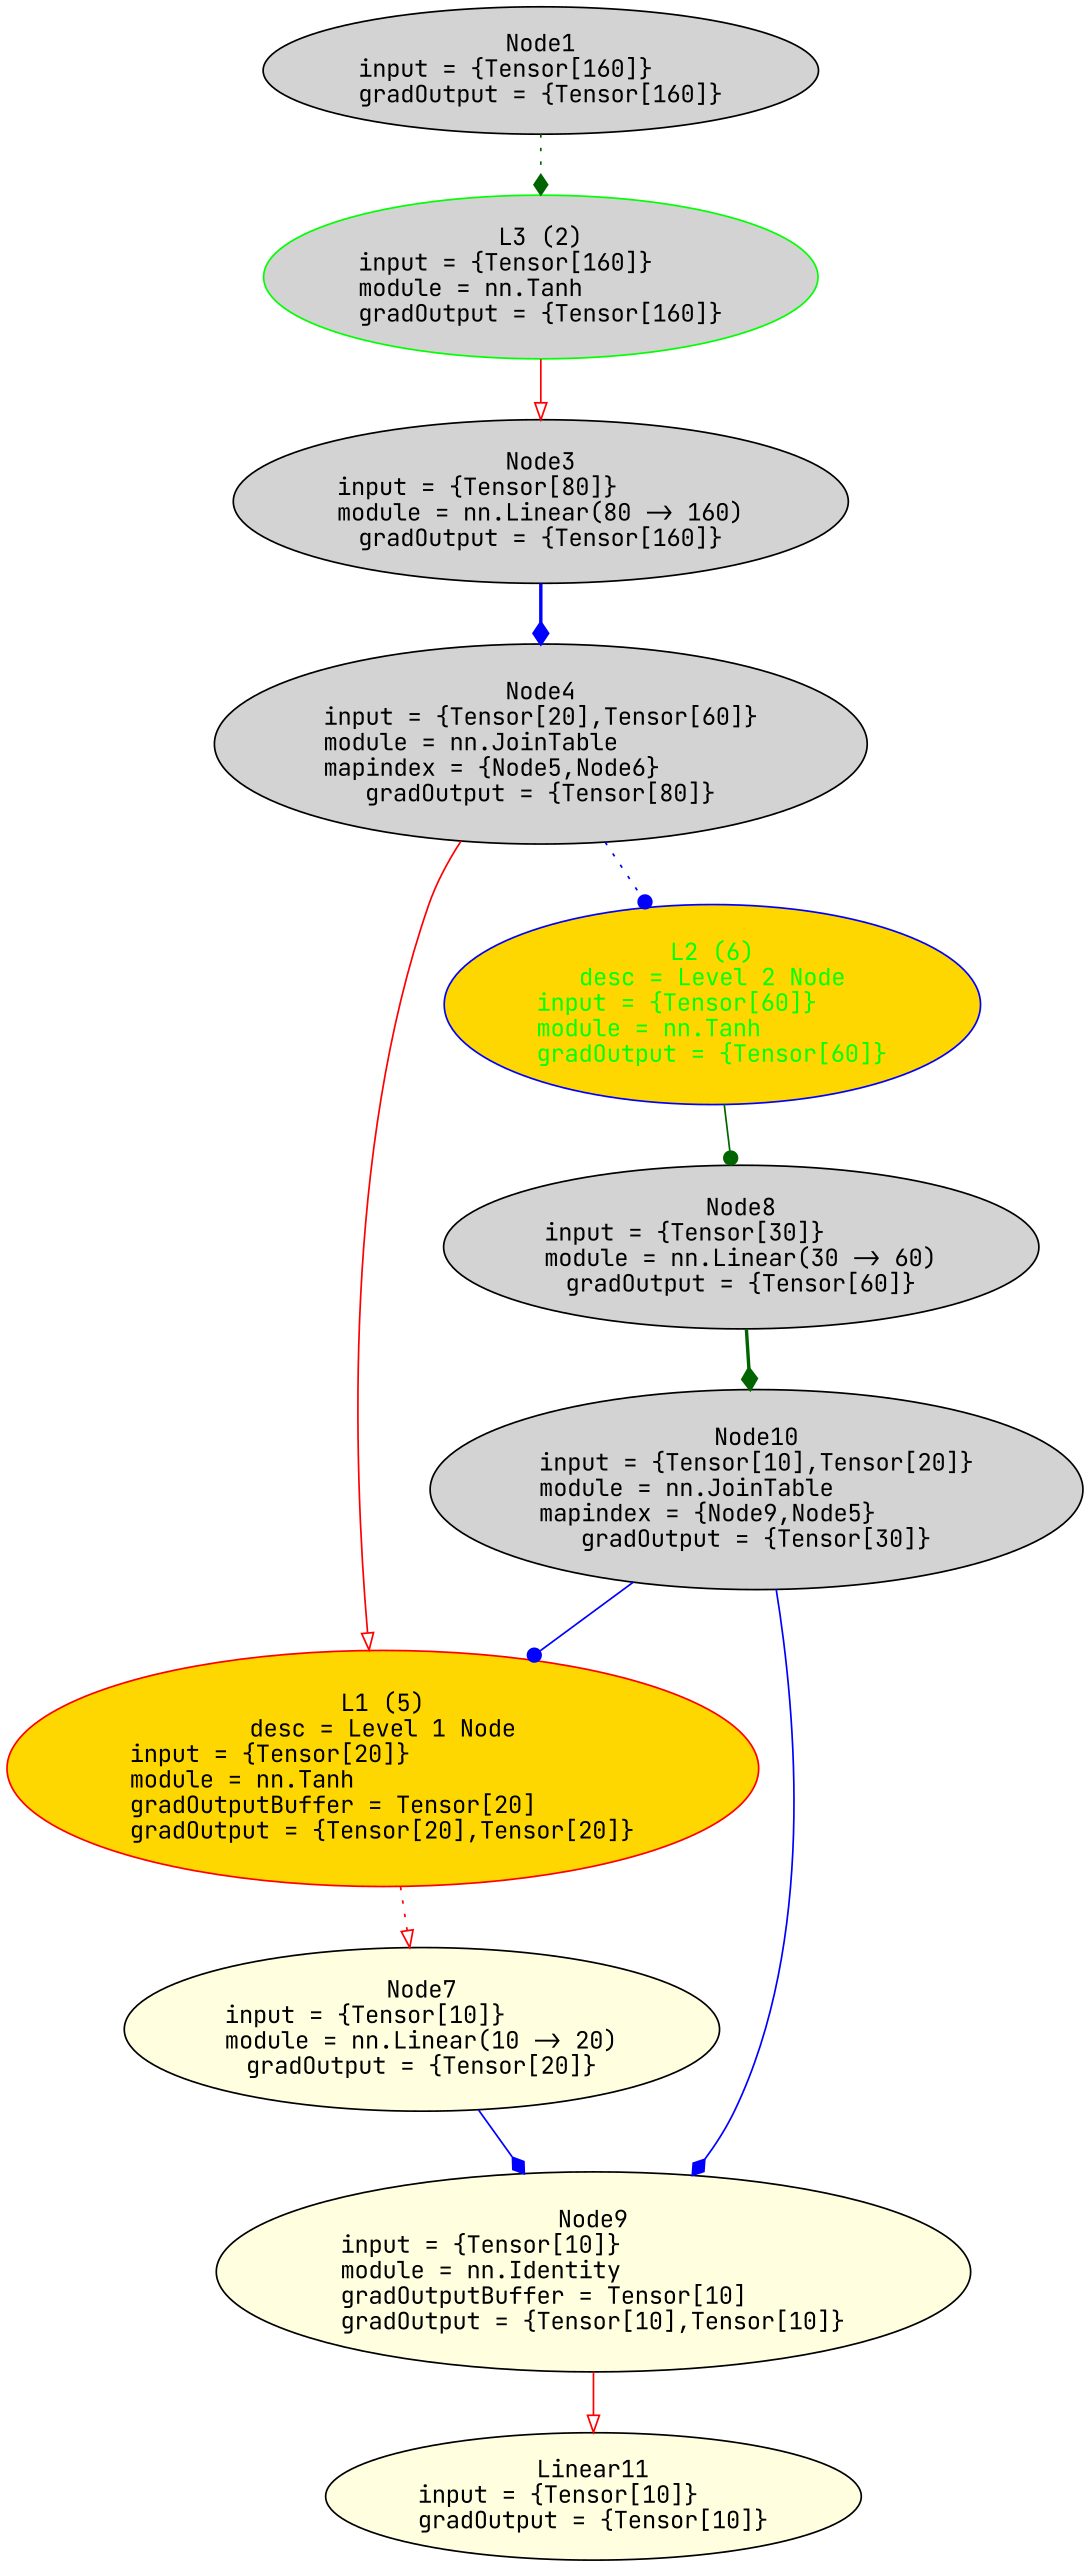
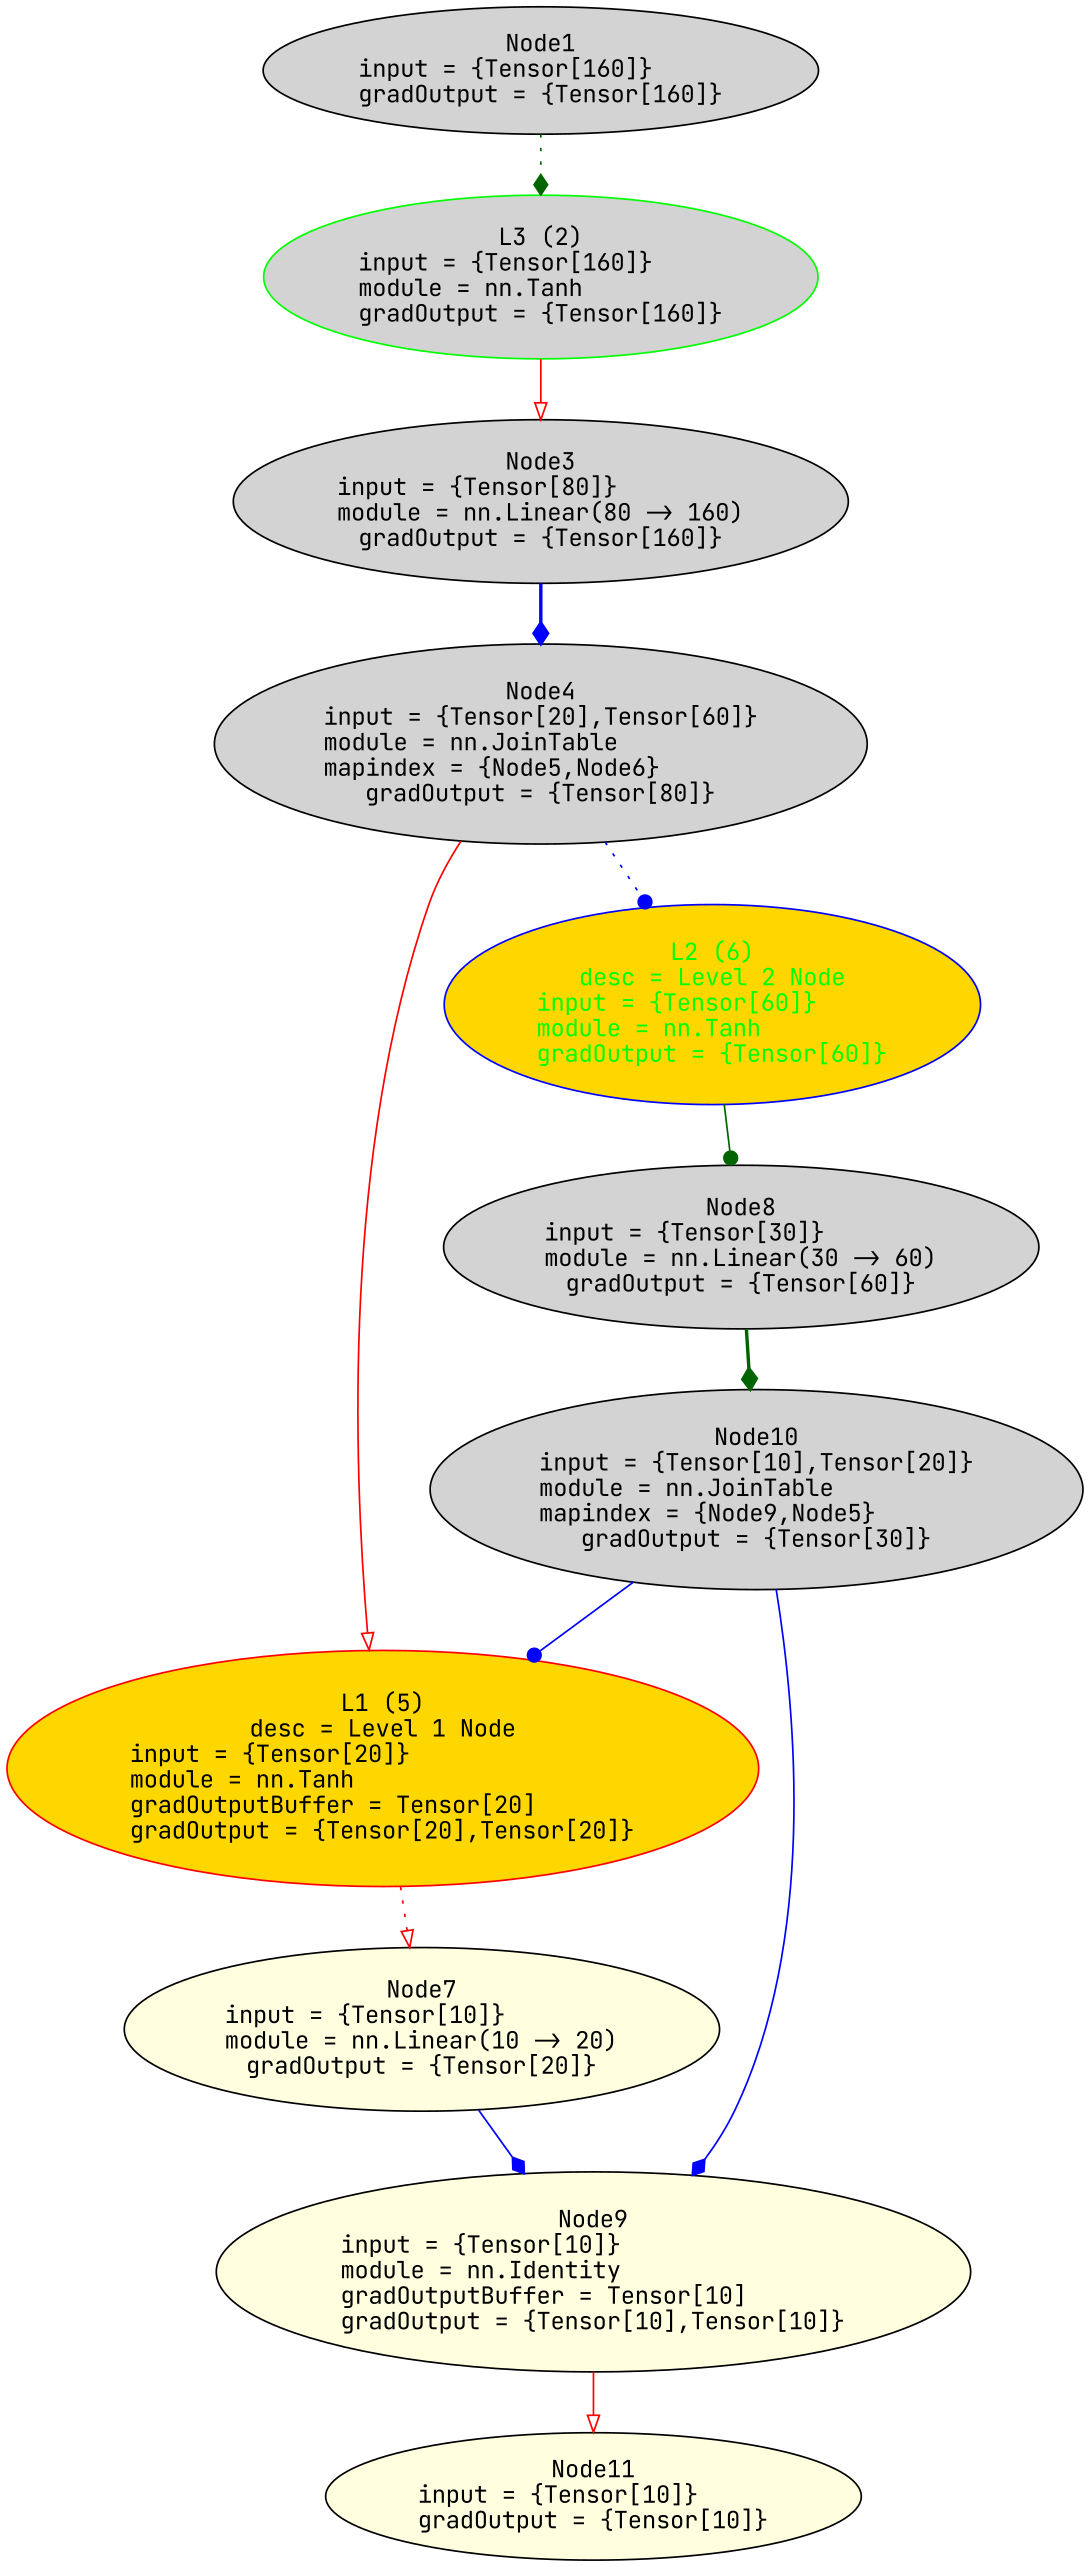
  digraph {
    fontname="JetBrains Mono"
    node [shape=oval style=filled fillcolor=lightgrey fontname="JetBrains Mono"]
    edge [color=blue style=solid arrowhead=diamond fontname="JetBrains Mono"]
    n1 [height=1.041 label="Node1\ninput = {Tensor[160]}\lgradOutput = {Tensor[160]}" width=3.4842]
    n2 [color=green height=1.3356 label="L3 (2)\ninput = {Tensor[160]}\lmodule = nn.Tanh\lgradOutput = {Tensor[160]}" width=3.4842]
    n3 [height=1.3356 label="Node3\ninput = {Tensor[80]}\lmodule = nn.Linear(80 -> 160)\lgradOutput = {Tensor[160]}" width=3.7508]
    n4 [height=1.6303 label="Node4\ninput = {Tensor[20],Tensor[60]}\lmodule = nn.JoinTable\lmapindex = {Node5,Node6}\lgradOutput = {Tensor[80]}" width=3.956]
    n5 [color=red height=1.9249 label="L1 (5)\ndesc = Level 1 Node\ninput = {Tensor[20]}\lmodule = nn.Tanh\lgradOutputBuffer = Tensor[20]\lgradOutput = {Tensor[20],Tensor[20]}" width=4.647 fillcolor=gold]
    n6 [color=blue fontcolor=green height=1.6303 label="L2 (6)\ndesc = Level 2 Node\ninput = {Tensor[60]}\lmodule = nn.Tanh\lgradOutput = {Tensor[60]}" width=3.346 fillcolor=gold]
    n7 [height=1.3356 label="Node7\ninput = {Tensor[10]}\lmodule = nn.Linear(10 -> 20)\lgradOutput = {Tensor[20]}" width=3.6126 fillcolor=lightyellow]
    n8 [height=1.3356 label="Node8\ninput = {Tensor[30]}\lmodule = nn.Linear(30 -> 60)\lgradOutput = {Tensor[60]}" width=3.6126]
    n9 [height=1.6303 label="Node9\ninput = {Tensor[10]}\lmodule = nn.Identity\lgradOutputBuffer = Tensor[10]\lgradOutput = {Tensor[10],Tensor[10]}" width=4.647 fillcolor=lightyellow]
    n10 [height=1.6303 label="Node10\ninput = {Tensor[10],Tensor[20]}\lmodule = nn.JoinTable\lmapindex = {Node9,Node5}\lgradOutput = {Tensor[30]}" width=3.956]
-   n11 [height=1.041 label="Linear11\ninput = {Tensor[10]}\lgradOutput = {Tensor[10]}" width=3.346 fillcolor=lightyellow]
+   n11 [height=1.041 label="Node11\ninput = {Tensor[10]}\lgradOutput = {Tensor[10]}" width=3.346 fillcolor=lightyellow]
    n1 -> n2 [color=darkgreen style=dotted]
    n2 -> n3 [color=red arrowhead=onormal]
    n3 -> n4 [style=bold]
    n4 -> n5 [color=red arrowhead=onormal]
    n4 -> n6 [style=dotted arrowhead=dot]
    n5 -> n7 [color=red style=dotted arrowhead=onormal]
    n6 -> n8 [color=darkgreen arrowhead=dot]
    n7 -> n9
    n8 -> n10 [color=darkgreen style=bold]
    n9 -> n11 [color=red arrowhead=onormal]
    n10 -> n5 [arrowhead=dot]
    n10 -> n9
  }
